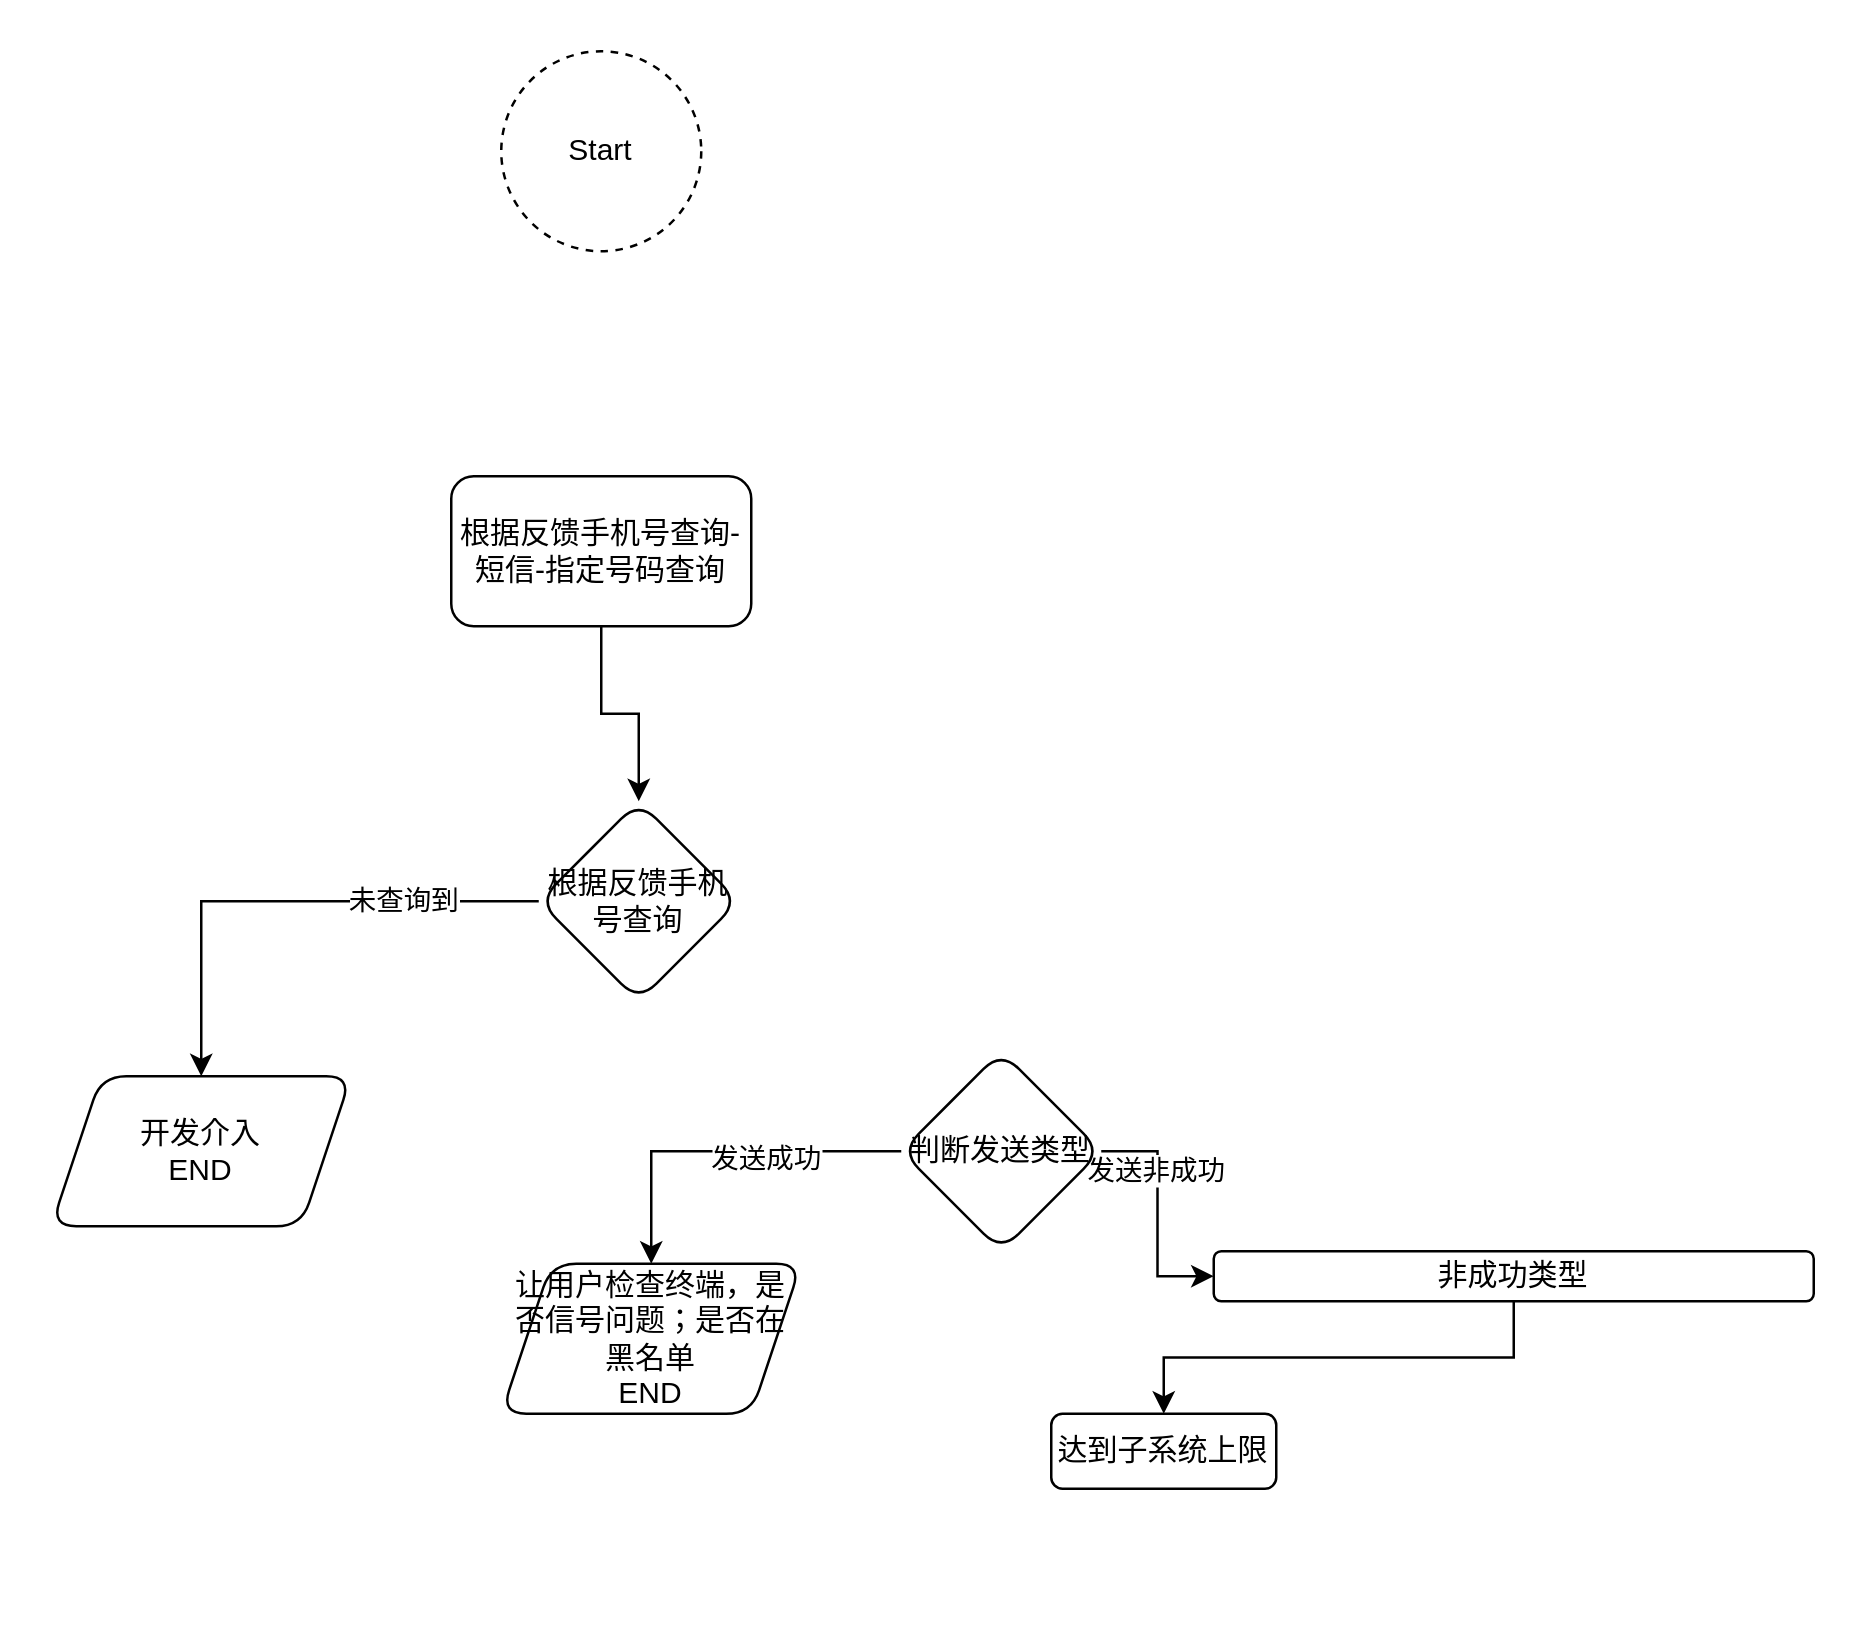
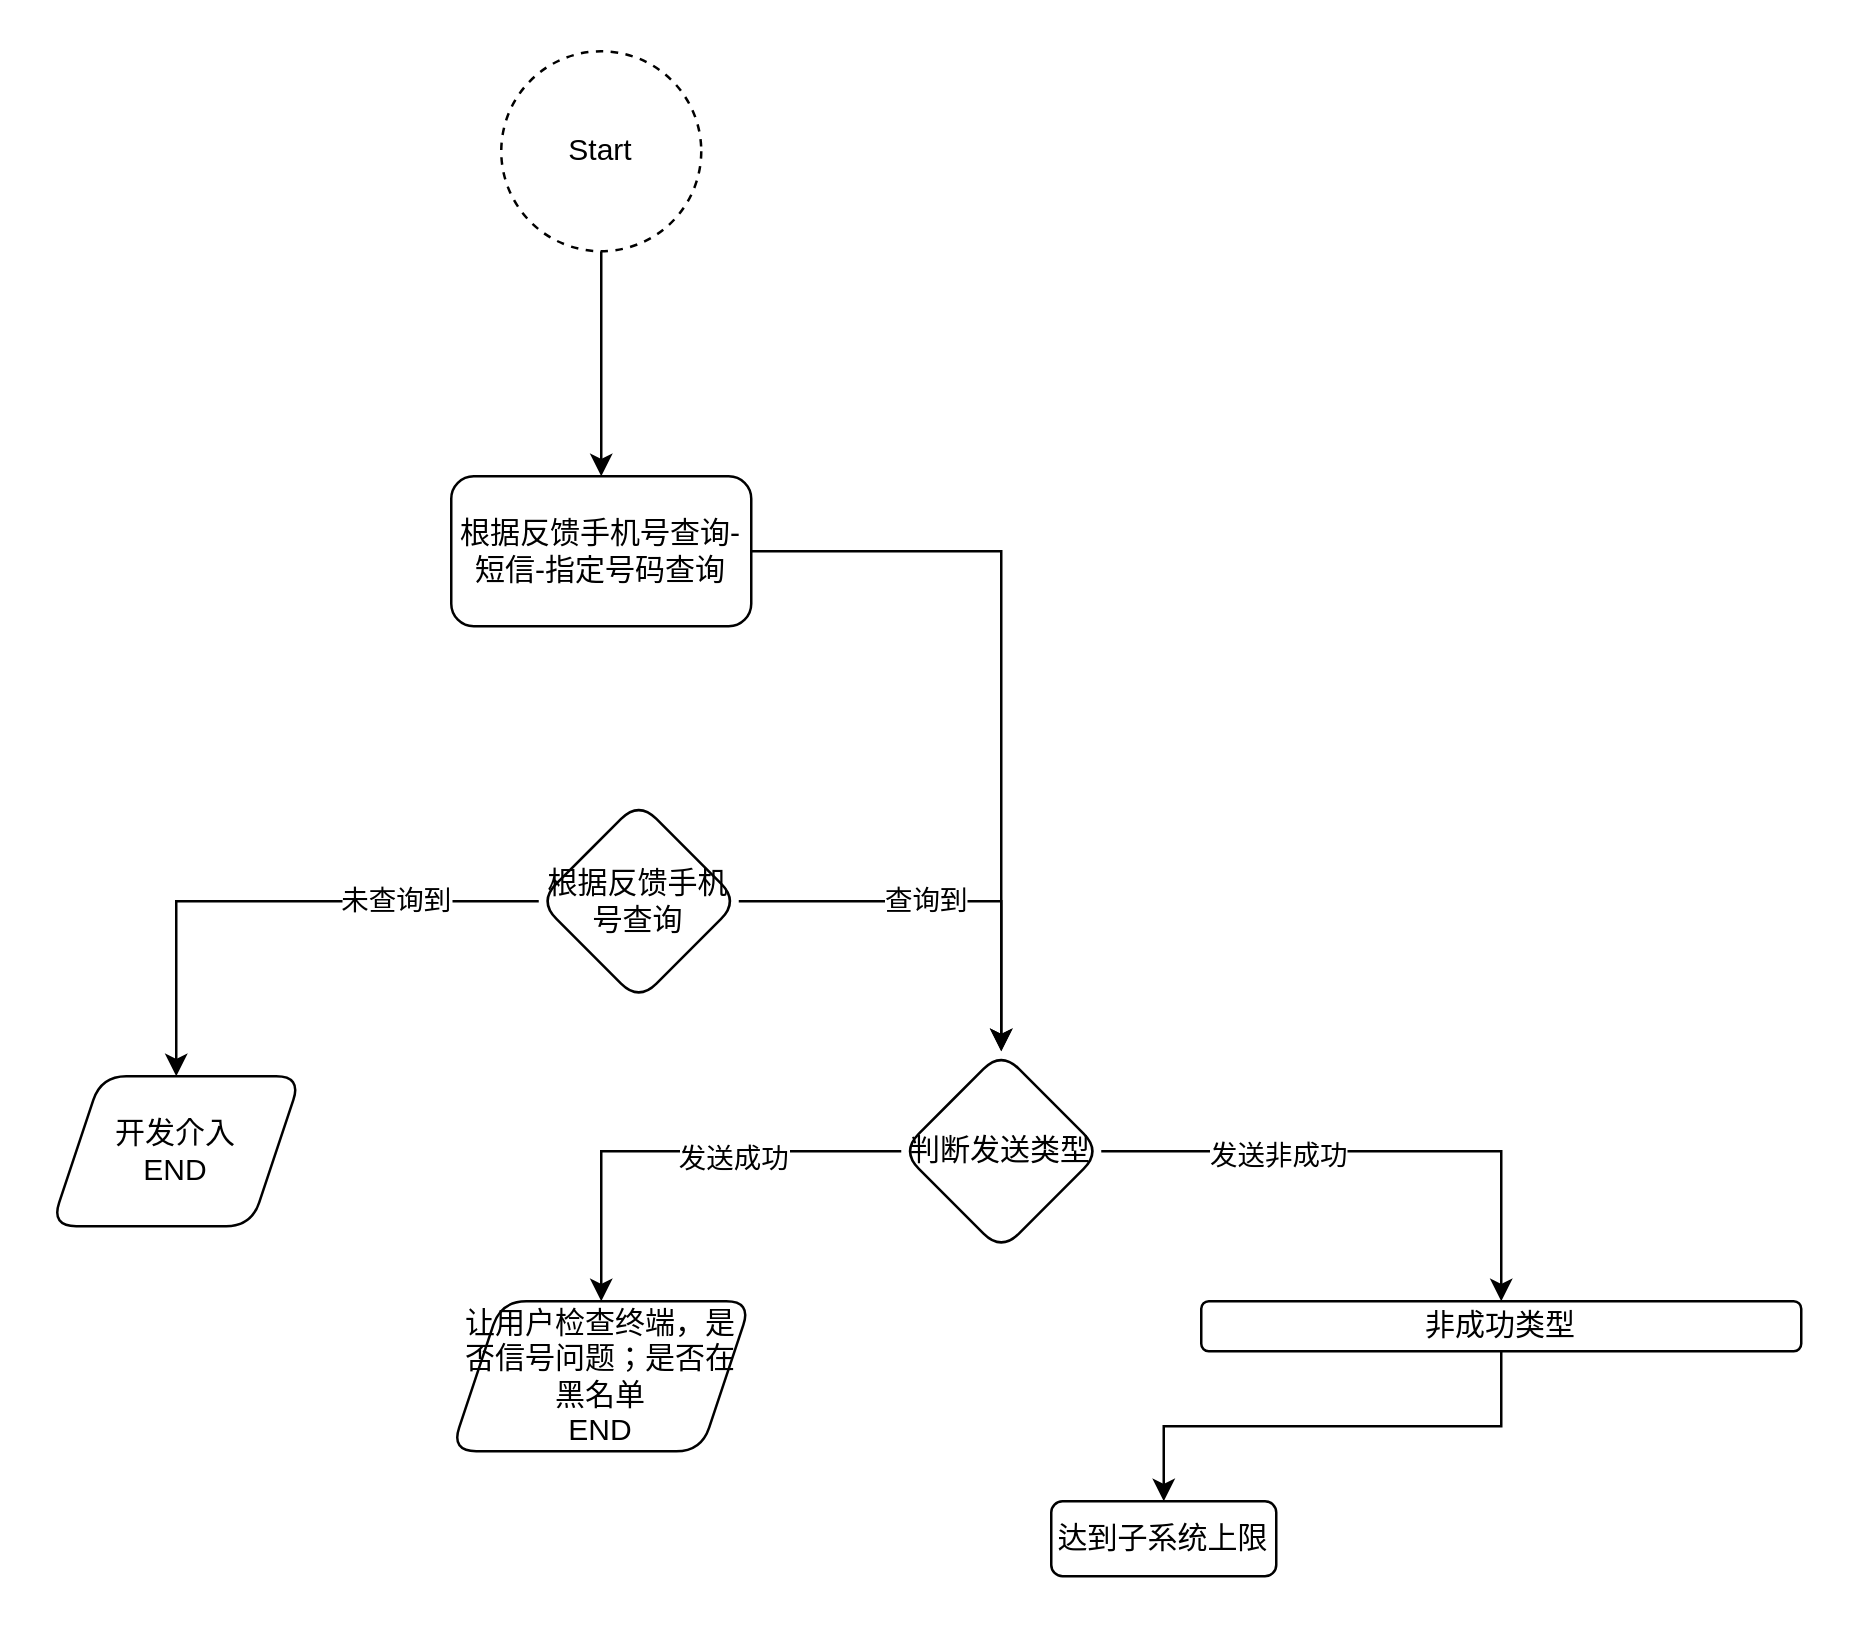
  <mxCell id="0" />
  <mxCell id="1" parent="0" />
+ <mxCell id="2" value="" style="edgeStyle=orthogonalEdgeStyle;rounded=0;orthogonalLoop=1;jettySize=auto;html=1;" edge="1" parent="1" source="3" target="5"><mxGeometry relative="1" as="geometry" /></mxCell>
  <mxCell id="3" value="Start" style="ellipse;whiteSpace=wrap;html=1;aspect=fixed;dashed=1;" vertex="1" parent="1"><mxGeometry x="200" y="20" width="80" height="80" as="geometry" /></mxCell>
- <mxCell id="4" value="" style="edgeStyle=orthogonalEdgeStyle;rounded=0;orthogonalLoop=1;jettySize=auto;html=1;" edge="1" parent="1" source="5" target="10"><mxGeometry relative="1" as="geometry" /></mxCell>
+ <mxCell id="4" value="" style="edgeStyle=orthogonalEdgeStyle;rounded=0;orthogonalLoop=1;jettySize=auto;html=1;" edge="1" parent="1" source="5" target="16"><mxGeometry relative="1" as="geometry" /></mxCell>
  <mxCell id="5" value="根据反馈手机号查询-短信-指定号码查询" style="rounded=1;whiteSpace=wrap;html=1;" vertex="1" parent="1"><mxGeometry x="180" y="190" width="120" height="60" as="geometry" /></mxCell>
  <mxCell id="6" value="" style="edgeStyle=orthogonalEdgeStyle;rounded=0;orthogonalLoop=1;jettySize=auto;html=1;" edge="1" parent="1" source="10" target="11"><mxGeometry relative="1" as="geometry" /></mxCell>
  <mxCell id="7" value="未查询到" style="edgeLabel;html=1;align=center;verticalAlign=middle;resizable=0;points=[];" vertex="1" connectable="0" parent="6"><mxGeometry x="-0.462" y="-1" relative="1" as="geometry"><mxPoint as="offset" /></mxGeometry></mxCell>
+ <mxCell id="8" value="" style="edgeStyle=orthogonalEdgeStyle;rounded=0;orthogonalLoop=1;jettySize=auto;html=1;" edge="1" parent="1" source="10" target="16"><mxGeometry relative="1" as="geometry" /></mxCell>
+ <mxCell id="9" value="查询到" style="edgeLabel;html=1;align=center;verticalAlign=middle;resizable=0;points=[];" vertex="1" connectable="0" parent="8"><mxGeometry x="-0.108" y="1" relative="1" as="geometry"><mxPoint as="offset" /></mxGeometry></mxCell>
  <mxCell id="10" value="根据反馈手机号查询" style="rhombus;whiteSpace=wrap;html=1;rounded=1;" vertex="1" parent="1"><mxGeometry x="215" y="320" width="80" height="80" as="geometry" /></mxCell>
- <mxCell id="11" value="开发介入&lt;br&gt;END" style="shape=parallelogram;perimeter=parallelogramPerimeter;whiteSpace=wrap;html=1;fixedSize=1;rounded=1;" vertex="1" parent="1"><mxGeometry x="20" y="430" width="120" height="60" as="geometry" /></mxCell>
+ <mxCell id="11" value="开发介入&lt;br&gt;END" style="shape=parallelogram;perimeter=parallelogramPerimeter;whiteSpace=wrap;html=1;fixedSize=1;rounded=1;" vertex="1" parent="1"><mxGeometry x="20" y="430" width="100" height="60" as="geometry" /></mxCell>
  <mxCell id="12" value="" style="edgeStyle=orthogonalEdgeStyle;rounded=0;orthogonalLoop=1;jettySize=auto;html=1;" edge="1" parent="1" source="16" target="18"><mxGeometry relative="1" as="geometry" /></mxCell>
  <mxCell id="13" value="发送非成功" style="edgeLabel;html=1;align=center;verticalAlign=middle;resizable=0;points=[];" vertex="1" connectable="0" parent="12"><mxGeometry x="-0.364" y="-1" relative="1" as="geometry"><mxPoint as="offset" /></mxGeometry></mxCell>
  <mxCell id="14" value="" style="edgeStyle=orthogonalEdgeStyle;rounded=0;orthogonalLoop=1;jettySize=auto;html=1;" edge="1" parent="1" source="16" target="19"><mxGeometry relative="1" as="geometry" /></mxCell>
  <mxCell id="15" value="发送成功" style="edgeLabel;html=1;align=center;verticalAlign=middle;resizable=0;points=[];" vertex="1" connectable="0" parent="14"><mxGeometry x="-0.242" y="2" relative="1" as="geometry"><mxPoint as="offset" /></mxGeometry></mxCell>
  <mxCell id="16" value="判断发送类型" style="rhombus;whiteSpace=wrap;html=1;rounded=1;" vertex="1" parent="1"><mxGeometry x="360" y="420" width="80" height="80" as="geometry" /></mxCell>
  <mxCell id="17" value="" style="edgeStyle=orthogonalEdgeStyle;rounded=0;orthogonalLoop=1;jettySize=auto;html=1;" edge="1" parent="1" source="18" target="20"><mxGeometry relative="1" as="geometry" /></mxCell>
- <mxCell id="18" value="非成功类型" style="rounded=1;whiteSpace=wrap;html=1;" vertex="1" parent="1"><mxGeometry x="485" y="500" width="240" height="20" as="geometry" /></mxCell>
- <mxCell id="19" value="让用户检查终端，是否信号问题；是否在黑名单&lt;br&gt;END" style="shape=parallelogram;perimeter=parallelogramPerimeter;whiteSpace=wrap;html=1;fixedSize=1;rounded=1;" vertex="1" parent="1"><mxGeometry x="200" y="505" width="120" height="60" as="geometry" /></mxCell>
- <mxCell id="20" value="达到子系统上限" style="rounded=1;whiteSpace=wrap;html=1;" vertex="1" parent="1"><mxGeometry x="420" y="565" width="90" height="30" as="geometry" /></mxCell>
+ <mxCell id="18" value="非成功类型" style="rounded=1;whiteSpace=wrap;html=1;" vertex="1" parent="1"><mxGeometry x="480" y="520" width="240" height="20" as="geometry" /></mxCell>
+ <mxCell id="19" value="让用户检查终端，是否信号问题；是否在黑名单&lt;br&gt;END" style="shape=parallelogram;perimeter=parallelogramPerimeter;whiteSpace=wrap;html=1;fixedSize=1;rounded=1;" vertex="1" parent="1"><mxGeometry x="180" y="520" width="120" height="60" as="geometry" /></mxCell>
+ <mxCell id="20" value="达到子系统上限" style="rounded=1;whiteSpace=wrap;html=1;" vertex="1" parent="1"><mxGeometry x="420" y="600" width="90" height="30" as="geometry" /></mxCell>
